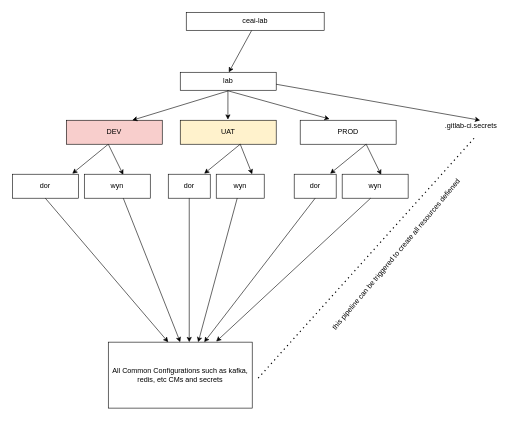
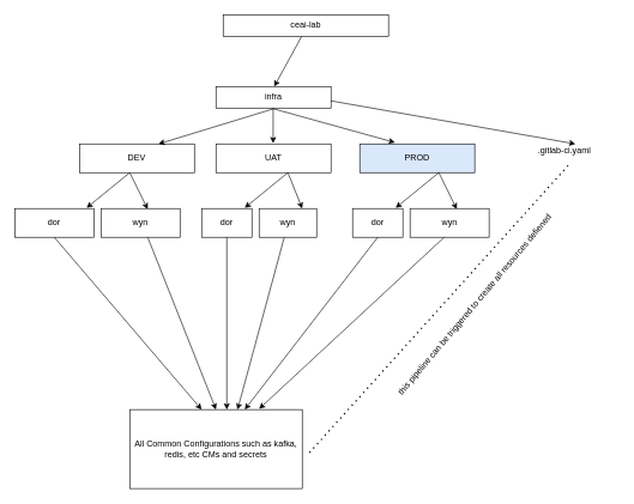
  <mxCell id="0" />
  <mxCell id="1" parent="0" />
  <mxCell id="2" value="ceai-lab" style="rounded=0;whiteSpace=wrap;html=1;" vertex="1" parent="1"><mxGeometry x="310" y="20" width="230" height="30" as="geometry" /></mxCell>
  <mxCell id="3" value="" style="endArrow=classic;html=1;exitX=0.474;exitY=1.013;exitDx=0;exitDy=0;exitPerimeter=0;" edge="1" parent="1" source="2"><mxGeometry width="50" height="50" relative="1" as="geometry"><mxPoint x="410" y="190" as="sourcePoint" /><mxPoint x="381" y="120" as="targetPoint" /></mxGeometry></mxCell>
- <mxCell id="4" value="lab" style="rounded=0;whiteSpace=wrap;html=1;" vertex="1" parent="1"><mxGeometry x="300" y="120" width="160" height="30" as="geometry" /></mxCell>
+ <mxCell id="4" value="infra" style="rounded=0;whiteSpace=wrap;html=1;" vertex="1" parent="1"><mxGeometry x="300" y="120" width="160" height="30" as="geometry" /></mxCell>
  <mxCell id="5" value="" style="endArrow=classic;html=1;exitX=0.474;exitY=1.013;exitDx=0;exitDy=0;exitPerimeter=0;" edge="1" parent="1"><mxGeometry width="50" height="50" relative="1" as="geometry"><mxPoint x="379.52" y="150" as="sourcePoint" /><mxPoint x="379.5" y="198.96" as="targetPoint" /></mxGeometry></mxCell>
- <mxCell id="6" value="UAT" style="rounded=0;whiteSpace=wrap;html=1;fillColor=#fff2cc;" vertex="1" parent="1"><mxGeometry x="300" y="200" width="160" height="40" as="geometry" /></mxCell>
+ <mxCell id="6" value="UAT" style="rounded=0;whiteSpace=wrap;html=1;" vertex="1" parent="1"><mxGeometry x="300" y="200" width="160" height="40" as="geometry" /></mxCell>
  <mxCell id="7" value="" style="endArrow=classic;html=1;exitX=0.474;exitY=1.013;exitDx=0;exitDy=0;exitPerimeter=0;" edge="1" parent="1"><mxGeometry width="50" height="50" relative="1" as="geometry"><mxPoint x="180.02" y="240" as="sourcePoint" /><mxPoint x="120" y="289" as="targetPoint" /></mxGeometry></mxCell>
- <mxCell id="8" value="DEV" style="rounded=0;whiteSpace=wrap;html=1;fillColor=#f8cecc;" vertex="1" parent="1"><mxGeometry x="110" y="200" width="160" height="40" as="geometry" /></mxCell>
- <mxCell id="9" value="PROD" style="rounded=0;whiteSpace=wrap;html=1;" vertex="1" parent="1"><mxGeometry x="500" y="200" width="160" height="40" as="geometry" /></mxCell>
+ <mxCell id="8" value="DEV" style="rounded=0;whiteSpace=wrap;html=1;" vertex="1" parent="1"><mxGeometry x="110" y="200" width="160" height="40" as="geometry" /></mxCell>
+ <mxCell id="9" value="PROD" style="rounded=0;whiteSpace=wrap;html=1;fillColor=#dae8fc;" vertex="1" parent="1"><mxGeometry x="500" y="200" width="160" height="40" as="geometry" /></mxCell>
  <mxCell id="10" value="" style="endArrow=classic;html=1;exitX=0.474;exitY=1.013;exitDx=0;exitDy=0;exitPerimeter=0;entryX=0.5;entryY=0;entryDx=0;entryDy=0;" edge="1" parent="1"><mxGeometry width="50" height="50" relative="1" as="geometry"><mxPoint x="380.02" y="151.04" as="sourcePoint" /><mxPoint x="220" y="200" as="targetPoint" /></mxGeometry></mxCell>
  <mxCell id="11" value="" style="endArrow=classic;html=1;exitX=0.474;exitY=1.013;exitDx=0;exitDy=0;exitPerimeter=0;entryX=0.306;entryY=-0.05;entryDx=0;entryDy=0;entryPerimeter=0;" edge="1" parent="1" target="9"><mxGeometry width="50" height="50" relative="1" as="geometry"><mxPoint x="380.02" y="151.04" as="sourcePoint" /><mxPoint x="556.08" y="189" as="targetPoint" /></mxGeometry></mxCell>
  <mxCell id="12" value="" style="endArrow=classic;html=1;exitX=0.474;exitY=1.013;exitDx=0;exitDy=0;exitPerimeter=0;entryX=0.591;entryY=0.025;entryDx=0;entryDy=0;entryPerimeter=0;" edge="1" parent="1" target="14"><mxGeometry width="50" height="50" relative="1" as="geometry"><mxPoint x="180.02" y="240" as="sourcePoint" /><mxPoint x="210" y="280" as="targetPoint" /></mxGeometry></mxCell>
  <mxCell id="13" value="dor" style="rounded=0;whiteSpace=wrap;html=1;" vertex="1" parent="1"><mxGeometry x="20" y="290" width="110" height="40" as="geometry" /></mxCell>
  <mxCell id="14" value="wyn" style="rounded=0;whiteSpace=wrap;html=1;" vertex="1" parent="1"><mxGeometry x="140" y="290" width="110" height="40" as="geometry" /></mxCell>
  <mxCell id="15" value="" style="endArrow=classic;html=1;exitX=0.474;exitY=1.013;exitDx=0;exitDy=0;exitPerimeter=0;" edge="1" parent="1"><mxGeometry width="50" height="50" relative="1" as="geometry"><mxPoint x="400.02" y="240" as="sourcePoint" /><mxPoint x="340" y="289" as="targetPoint" /></mxGeometry></mxCell>
  <mxCell id="16" value="" style="endArrow=classic;html=1;exitX=0.474;exitY=1.013;exitDx=0;exitDy=0;exitPerimeter=0;entryX=0.75;entryY=0;entryDx=0;entryDy=0;" edge="1" parent="1" target="18"><mxGeometry width="50" height="50" relative="1" as="geometry"><mxPoint x="400.02" y="240" as="sourcePoint" /><mxPoint x="430" y="280" as="targetPoint" /></mxGeometry></mxCell>
  <mxCell id="17" value="dor" style="rounded=0;whiteSpace=wrap;html=1;" vertex="1" parent="1"><mxGeometry x="280" y="290" width="70" height="40" as="geometry" /></mxCell>
  <mxCell id="18" value="wyn" style="rounded=0;whiteSpace=wrap;html=1;" vertex="1" parent="1"><mxGeometry x="360" y="290" width="80" height="40" as="geometry" /></mxCell>
  <mxCell id="19" value="" style="endArrow=classic;html=1;exitX=0.474;exitY=1.013;exitDx=0;exitDy=0;exitPerimeter=0;" edge="1" parent="1"><mxGeometry width="50" height="50" relative="1" as="geometry"><mxPoint x="610.02" y="240" as="sourcePoint" /><mxPoint x="550" y="289" as="targetPoint" /></mxGeometry></mxCell>
  <mxCell id="20" value="" style="endArrow=classic;html=1;exitX=0.474;exitY=1.013;exitDx=0;exitDy=0;exitPerimeter=0;entryX=0.591;entryY=0.025;entryDx=0;entryDy=0;entryPerimeter=0;" edge="1" parent="1" target="22"><mxGeometry width="50" height="50" relative="1" as="geometry"><mxPoint x="610.02" y="240" as="sourcePoint" /><mxPoint x="640" y="280" as="targetPoint" /></mxGeometry></mxCell>
  <mxCell id="21" value="dor" style="rounded=0;whiteSpace=wrap;html=1;" vertex="1" parent="1"><mxGeometry x="490" y="290" width="70" height="40" as="geometry" /></mxCell>
  <mxCell id="22" value="wyn" style="rounded=0;whiteSpace=wrap;html=1;" vertex="1" parent="1"><mxGeometry x="570" y="290" width="110" height="40" as="geometry" /></mxCell>
  <mxCell id="23" value="" style="endArrow=classic;html=1;exitX=0.5;exitY=1;exitDx=0;exitDy=0;" edge="1" parent="1" source="13"><mxGeometry width="50" height="50" relative="1" as="geometry"><mxPoint x="180.02" y="360" as="sourcePoint" /><mxPoint x="280" y="570" as="targetPoint" /></mxGeometry></mxCell>
  <mxCell id="24" value="" style="endArrow=classic;html=1;exitX=0.5;exitY=1;exitDx=0;exitDy=0;" edge="1" parent="1"><mxGeometry width="50" height="50" relative="1" as="geometry"><mxPoint x="205" y="330" as="sourcePoint" /><mxPoint x="300" y="570" as="targetPoint" /></mxGeometry></mxCell>
  <mxCell id="25" value="" style="endArrow=classic;html=1;exitX=0.5;exitY=1;exitDx=0;exitDy=0;" edge="1" parent="1"><mxGeometry width="50" height="50" relative="1" as="geometry"><mxPoint x="315" y="330" as="sourcePoint" /><mxPoint x="315" y="570" as="targetPoint" /></mxGeometry></mxCell>
  <mxCell id="26" value="" style="endArrow=classic;html=1;exitX=0.5;exitY=1;exitDx=0;exitDy=0;" edge="1" parent="1"><mxGeometry width="50" height="50" relative="1" as="geometry"><mxPoint x="395" y="330" as="sourcePoint" /><mxPoint x="330" y="570" as="targetPoint" /></mxGeometry></mxCell>
  <mxCell id="27" value="" style="endArrow=classic;html=1;exitX=0.5;exitY=1;exitDx=0;exitDy=0;" edge="1" parent="1"><mxGeometry width="50" height="50" relative="1" as="geometry"><mxPoint x="525" y="330" as="sourcePoint" /><mxPoint x="340" y="570" as="targetPoint" /></mxGeometry></mxCell>
  <mxCell id="28" value="" style="endArrow=classic;html=1;exitX=0.5;exitY=1;exitDx=0;exitDy=0;" edge="1" parent="1"><mxGeometry width="50" height="50" relative="1" as="geometry"><mxPoint x="617.5" y="330" as="sourcePoint" /><mxPoint x="360" y="569" as="targetPoint" /></mxGeometry></mxCell>
  <mxCell id="29" value="All Common Configurations such as kafka, redis, etc CMs and secrets" style="rounded=0;whiteSpace=wrap;html=1;" vertex="1" parent="1"><mxGeometry x="180" y="570" width="240" height="110" as="geometry" /></mxCell>
  <mxCell id="30" value="" style="endArrow=classic;html=1;exitX=0.474;exitY=1.013;exitDx=0;exitDy=0;exitPerimeter=0;" edge="1" parent="1"><mxGeometry width="50" height="50" relative="1" as="geometry"><mxPoint x="460" y="140" as="sourcePoint" /><mxPoint x="800" y="200" as="targetPoint" /></mxGeometry></mxCell>
- <mxCell id="31" value=".gitlab-ci.secrets" style="text;html=1;strokeColor=none;fillColor=none;align=center;verticalAlign=middle;whiteSpace=wrap;rounded=0;" vertex="1" parent="1"><mxGeometry x="710" y="200" width="150" height="20" as="geometry" /></mxCell>
+ <mxCell id="31" value=".gitlab-ci.yaml" style="text;html=1;strokeColor=none;fillColor=none;align=center;verticalAlign=middle;whiteSpace=wrap;rounded=0;" vertex="1" parent="1"><mxGeometry x="710" y="200" width="150" height="20" as="geometry" /></mxCell>
  <mxCell id="32" value="" style="endArrow=none;dashed=1;html=1;dashPattern=1 3;strokeWidth=2;" edge="1" parent="1"><mxGeometry width="50" height="50" relative="1" as="geometry"><mxPoint x="430" y="630" as="sourcePoint" /><mxPoint x="790" y="230" as="targetPoint" /></mxGeometry></mxCell>
  <mxCell id="33" value="this pipeline can be triggered to create all resources defiened" style="text;html=1;strokeColor=none;fillColor=none;align=center;verticalAlign=middle;whiteSpace=wrap;rounded=0;rotation=-50;" vertex="1" parent="1"><mxGeometry x="473.74" y="400.71" width="372.93" height="46.57" as="geometry" /></mxCell>
